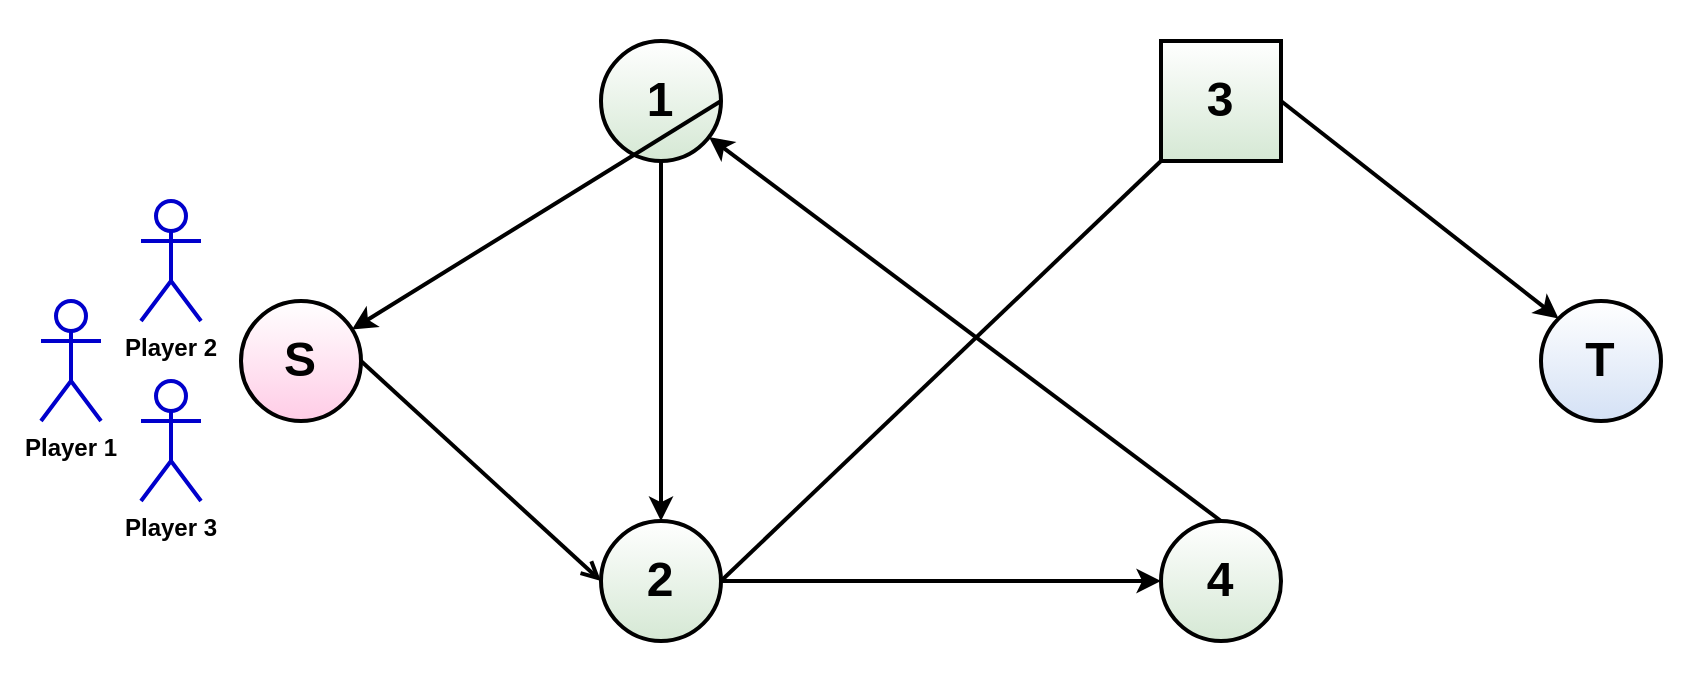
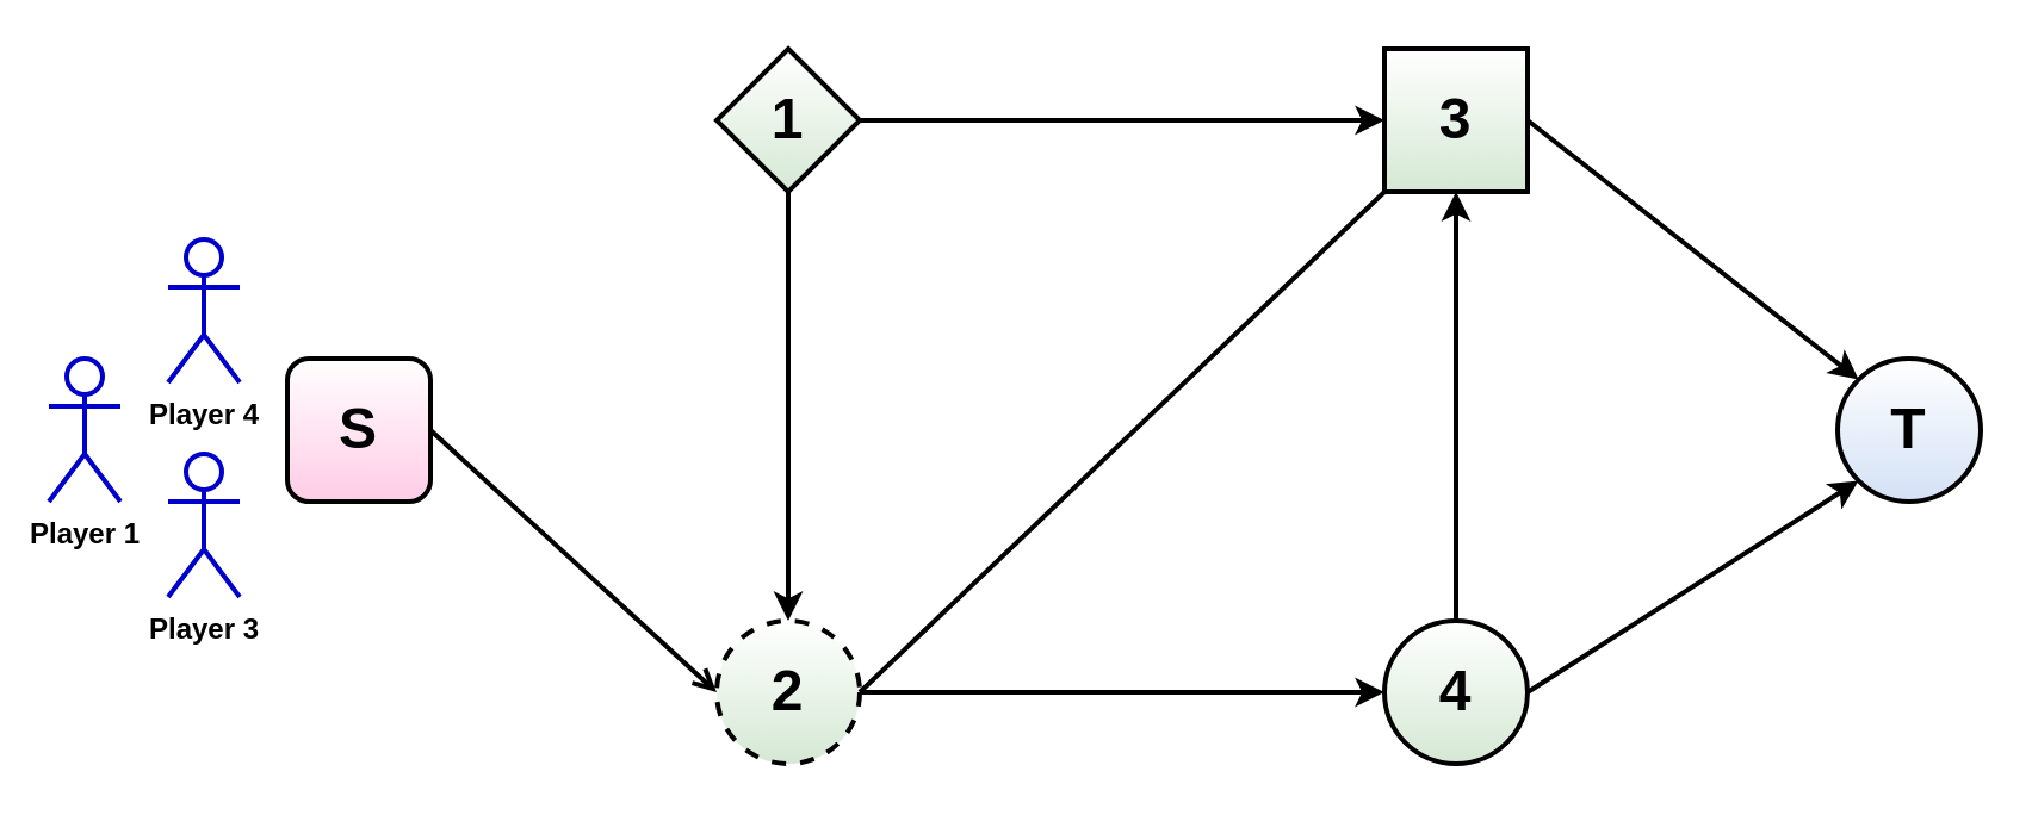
  <mxCell id="0" />
  <mxCell id="1" parent="0" />
- <mxCell id="2" value="S" style="ellipse;whiteSpace=wrap;html=1;aspect=fixed;fontStyle=1;fontSize=24;strokeWidth=2;gradientColor=#FFCCE6;" parent="1" vertex="1"><mxGeometry x="120" y="150" width="60" height="60" as="geometry" /></mxCell>
- <mxCell id="3" value="1" style="ellipse;whiteSpace=wrap;html=1;aspect=fixed;fontStyle=1;fontSize=24;strokeWidth=2;gradientColor=#D5E8D4;" parent="1" vertex="1"><mxGeometry x="300" y="20" width="60" height="60" as="geometry" /></mxCell>
- <mxCell id="4" value="2" style="ellipse;whiteSpace=wrap;html=1;aspect=fixed;fontStyle=1;fontSize=24;strokeWidth=2;gradientColor=#D5E8D4;" parent="1" vertex="1"><mxGeometry x="300" y="260" width="60" height="60" as="geometry" /></mxCell>
+ <mxCell id="2" value="S" style="whiteSpace=wrap;html=1;aspect=fixed;fontStyle=1;fontSize=24;strokeWidth=2;gradientColor=#FFCCE6;rounded=1;" parent="1" vertex="1"><mxGeometry x="120" y="150" width="60" height="60" as="geometry" /></mxCell>
+ <mxCell id="3" value="1" style="rhombus;whiteSpace=wrap;html=1;aspect=fixed;fontStyle=1;fontSize=24;strokeWidth=2;gradientColor=#D5E8D4;" parent="1" vertex="1"><mxGeometry x="300" y="20" width="60" height="60" as="geometry" /></mxCell>
+ <mxCell id="4" value="2" style="ellipse;whiteSpace=wrap;html=1;aspect=fixed;fontStyle=1;fontSize=24;strokeWidth=2;gradientColor=#D5E8D4;dashed=1;" parent="1" vertex="1"><mxGeometry x="300" y="260" width="60" height="60" as="geometry" /></mxCell>
  <mxCell id="5" value="3" style="whiteSpace=wrap;html=1;aspect=fixed;fontStyle=1;fontSize=24;strokeWidth=2;gradientColor=#D5E8D4;rounded=0;" parent="1" vertex="1"><mxGeometry x="580" y="20" width="60" height="60" as="geometry" /></mxCell>
  <mxCell id="6" value="4" style="ellipse;whiteSpace=wrap;html=1;aspect=fixed;fontStyle=1;fontSize=24;strokeWidth=2;gradientColor=#D5E8D4;" parent="1" vertex="1"><mxGeometry x="580" y="260" width="60" height="60" as="geometry" /></mxCell>
  <mxCell id="7" value="T" style="ellipse;whiteSpace=wrap;html=1;aspect=fixed;fontStyle=1;fontSize=24;strokeWidth=2;gradientColor=#D4E1F5;" parent="1" vertex="1"><mxGeometry x="770" y="150" width="60" height="60" as="geometry" /></mxCell>
  <mxCell id="8" value="" style="endArrow=open;html=1;rounded=0;exitX=1;exitY=0.5;exitDx=0;exitDy=0;entryX=0;entryY=0.5;entryDx=0;entryDy=0;strokeWidth=2;fontSize=24;fontStyle=1;" parent="1" source="2" target="4" edge="1"><mxGeometry width="50" height="50" relative="1" as="geometry"><mxPoint x="190" y="190" as="sourcePoint" /><mxPoint x="310" y="60" as="targetPoint" /></mxGeometry></mxCell>
  <mxCell id="9" value="" style="endArrow=classic;html=1;rounded=0;exitX=0.5;exitY=1;exitDx=0;exitDy=0;entryX=0.5;entryY=0;entryDx=0;entryDy=0;strokeWidth=2;fontSize=24;fontStyle=1" parent="1" source="3" target="4" edge="1"><mxGeometry width="50" height="50" relative="1" as="geometry"><mxPoint x="190" y="190" as="sourcePoint" /><mxPoint x="310" y="300" as="targetPoint" /></mxGeometry></mxCell>
- <mxCell id="10" value="" style="endArrow=classic;html=1;rounded=0;exitX=1;exitY=0.5;exitDx=0;exitDy=0;strokeWidth=2;fontSize=24;fontStyle=1;" parent="1" source="3" target="2" edge="1"><mxGeometry width="50" height="50" relative="1" as="geometry"><mxPoint x="340" y="90" as="sourcePoint" /><mxPoint x="340" y="270" as="targetPoint" /></mxGeometry></mxCell>
+ <mxCell id="10" value="" style="endArrow=classic;html=1;rounded=0;exitX=1;exitY=0.5;exitDx=0;exitDy=0;entryX=0;entryY=0.5;entryDx=0;entryDy=0;strokeWidth=2;fontSize=24;fontStyle=1" parent="1" source="3" target="5" edge="1"><mxGeometry width="50" height="50" relative="1" as="geometry"><mxPoint x="340" y="90" as="sourcePoint" /><mxPoint x="340" y="270" as="targetPoint" /></mxGeometry></mxCell>
  <mxCell id="11" value="" style="endArrow=none;html=1;rounded=0;exitX=1;exitY=0.5;exitDx=0;exitDy=0;entryX=0;entryY=1;entryDx=0;entryDy=0;strokeWidth=2;fontSize=24;fontStyle=1;" parent="1" source="4" target="5" edge="1"><mxGeometry width="50" height="50" relative="1" as="geometry"><mxPoint x="350" y="100" as="sourcePoint" /><mxPoint x="350" y="280" as="targetPoint" /></mxGeometry></mxCell>
  <mxCell id="12" value="" style="endArrow=classic;html=1;rounded=0;exitX=1;exitY=0.5;exitDx=0;exitDy=0;strokeWidth=2;fontSize=24;fontStyle=1" parent="1" source="4" target="6" edge="1"><mxGeometry width="50" height="50" relative="1" as="geometry"><mxPoint x="370" y="300" as="sourcePoint" /><mxPoint x="599" y="81" as="targetPoint" /></mxGeometry></mxCell>
- <mxCell id="13" value="" style="endArrow=classic;html=1;rounded=0;exitX=0.5;exitY=0;exitDx=0;exitDy=0;strokeWidth=2;fontSize=24;fontStyle=1;" parent="1" source="6" target="3" edge="1"><mxGeometry width="50" height="50" relative="1" as="geometry"><mxPoint x="380" y="310" as="sourcePoint" /><mxPoint x="609" y="91" as="targetPoint" /></mxGeometry></mxCell>
+ <mxCell id="13" value="" style="endArrow=classic;html=1;rounded=0;exitX=0.5;exitY=0;exitDx=0;exitDy=0;strokeWidth=2;fontSize=24;fontStyle=1" parent="1" source="6" target="5" edge="1"><mxGeometry width="50" height="50" relative="1" as="geometry"><mxPoint x="380" y="310" as="sourcePoint" /><mxPoint x="609" y="91" as="targetPoint" /></mxGeometry></mxCell>
  <mxCell id="14" value="" style="endArrow=classic;html=1;rounded=0;exitX=1;exitY=0.5;exitDx=0;exitDy=0;entryX=0;entryY=0;entryDx=0;entryDy=0;strokeWidth=2;fontSize=24;fontStyle=1" parent="1" source="5" target="7" edge="1"><mxGeometry width="50" height="50" relative="1" as="geometry"><mxPoint x="390" y="320" as="sourcePoint" /><mxPoint x="619" y="101" as="targetPoint" /></mxGeometry></mxCell>
- <mxCell id="16" value="Player 2" style="shape=umlActor;verticalLabelPosition=bottom;verticalAlign=top;html=1;outlineConnect=0;fontStyle=1;strokeWidth=2;strokeColor=#0000CC;" vertex="1" parent="1"><mxGeometry x="70" y="100" width="30" height="60" as="geometry" /></mxCell>
+ <mxCell id="15" value="" style="endArrow=classic;html=1;rounded=0;exitX=1;exitY=0.5;exitDx=0;exitDy=0;entryX=0;entryY=1;entryDx=0;entryDy=0;strokeWidth=2;fontSize=24;fontStyle=1" parent="1" source="6" target="7" edge="1"><mxGeometry x="-0.005" width="50" height="50" relative="1" as="geometry"><mxPoint x="400" y="330" as="sourcePoint" /><mxPoint x="629" y="111" as="targetPoint" /><mxPoint as="offset" /></mxGeometry></mxCell>
+ <mxCell id="16" value="Player 4" style="shape=umlActor;verticalLabelPosition=bottom;verticalAlign=top;html=1;outlineConnect=0;fontStyle=1;strokeWidth=2;strokeColor=#0000CC;" vertex="1" parent="1"><mxGeometry x="70" y="100" width="30" height="60" as="geometry" /></mxCell>
  <mxCell id="17" value="Player 3" style="shape=umlActor;verticalLabelPosition=bottom;verticalAlign=top;html=1;outlineConnect=0;fontStyle=1;strokeWidth=2;strokeColor=#0000CC;" vertex="1" parent="1"><mxGeometry x="70" y="190" width="30" height="60" as="geometry" /></mxCell>
  <mxCell id="18" value="Player 1" style="shape=umlActor;verticalLabelPosition=bottom;verticalAlign=top;html=1;outlineConnect=0;fontStyle=1;strokeWidth=2;strokeColor=#0000CC;" vertex="1" parent="1"><mxGeometry x="20" y="150" width="30" height="60" as="geometry" /></mxCell>
